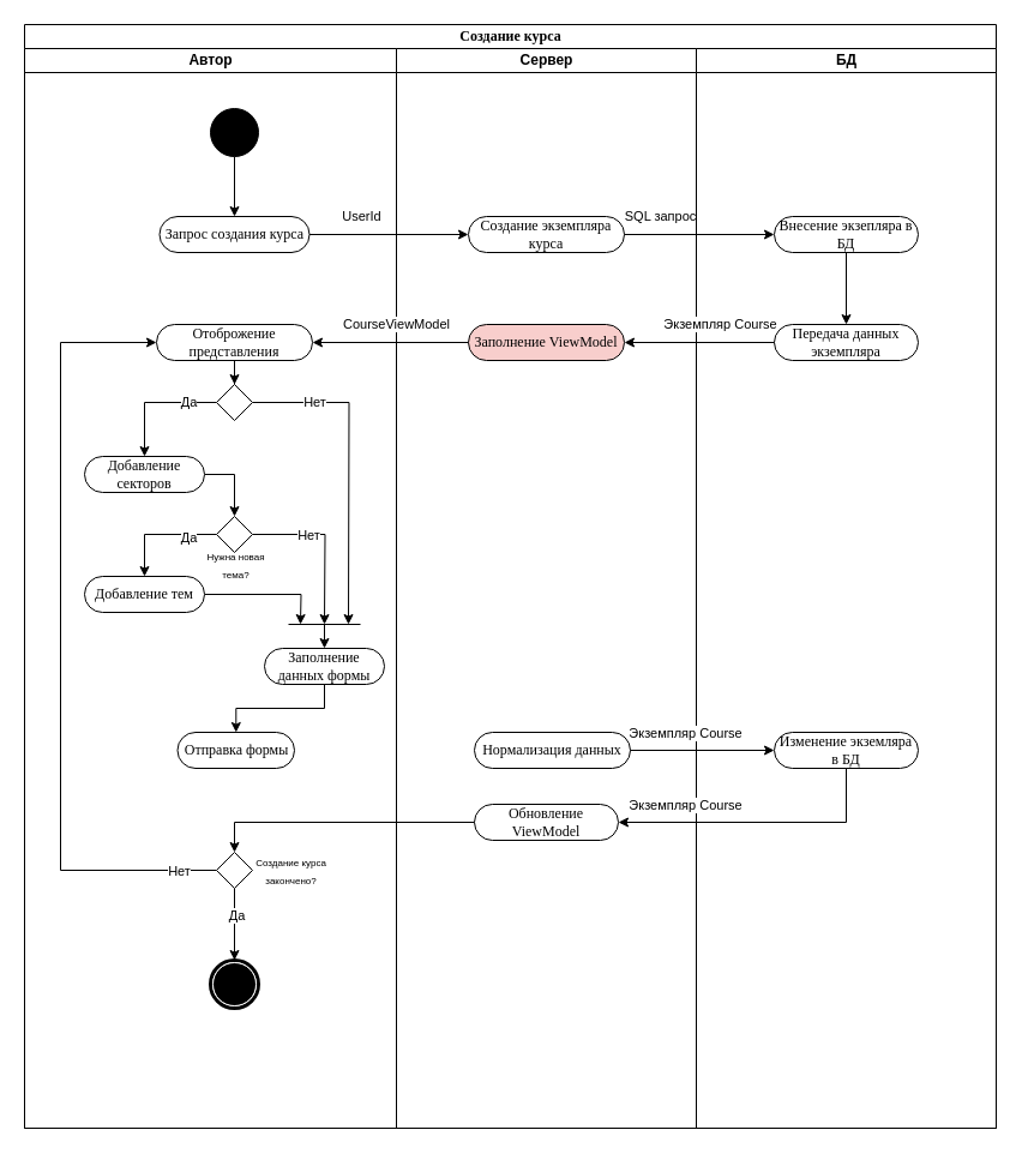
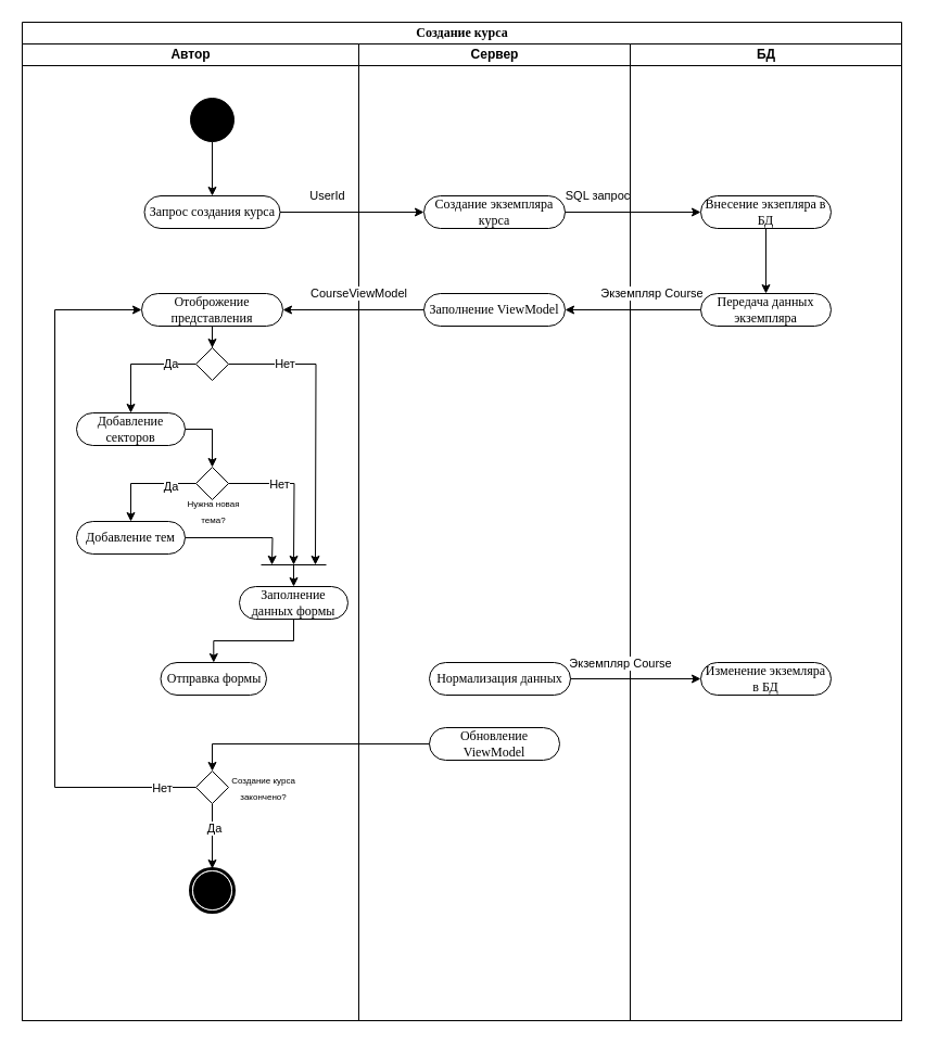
  <mxCell id="0" />
  <mxCell id="1" parent="0" />
  <mxCell id="2" value="Создание курса" style="swimlane;html=1;childLayout=stackLayout;startSize=20;rounded=0;shadow=0;comic=0;labelBackgroundColor=none;strokeWidth=1;fontFamily=Verdana;fontSize=12;align=center;" parent="1" vertex="1"><mxGeometry x="20" y="20" width="810" height="920" as="geometry" /></mxCell>
  <mxCell id="3" value="Автор" style="swimlane;html=1;startSize=20;" parent="2" vertex="1"><mxGeometry y="20" width="310" height="900" as="geometry" /></mxCell>
  <mxCell id="4" style="edgeStyle=orthogonalEdgeStyle;rounded=0;orthogonalLoop=1;jettySize=auto;html=1;entryX=0.5;entryY=0;entryDx=0;entryDy=0;" edge="1" parent="3" source="5" target="7"><mxGeometry relative="1" as="geometry" /></mxCell>
  <mxCell id="5" value="" style="ellipse;whiteSpace=wrap;html=1;rounded=0;shadow=0;comic=0;labelBackgroundColor=none;strokeWidth=1;fillColor=#000000;fontFamily=Verdana;fontSize=12;align=center;" parent="3" vertex="1"><mxGeometry x="155" y="50" width="40" height="40" as="geometry" /></mxCell>
  <mxCell id="6" value="" style="shape=mxgraph.bpmn.shape;html=1;verticalLabelPosition=bottom;labelBackgroundColor=#ffffff;verticalAlign=top;perimeter=ellipsePerimeter;outline=end;symbol=terminate;rounded=0;shadow=0;comic=0;strokeWidth=1;fontFamily=Verdana;fontSize=12;align=center;" parent="3" vertex="1"><mxGeometry x="155" y="760" width="40" height="40" as="geometry" /></mxCell>
  <mxCell id="7" value="Запрос создания курса" style="rounded=1;whiteSpace=wrap;html=1;shadow=0;comic=0;labelBackgroundColor=none;strokeWidth=1;fontFamily=Verdana;fontSize=12;align=center;arcSize=50;" vertex="1" parent="3"><mxGeometry x="112.5" y="140" width="125" height="30" as="geometry" /></mxCell>
  <mxCell id="8" style="edgeStyle=orthogonalEdgeStyle;rounded=0;orthogonalLoop=1;jettySize=auto;html=1;entryX=0.5;entryY=0;entryDx=0;entryDy=0;" edge="1" parent="3" source="9" target="21"><mxGeometry relative="1" as="geometry" /></mxCell>
  <mxCell id="9" value="Отоброжение представления" style="rounded=1;whiteSpace=wrap;html=1;shadow=0;comic=0;labelBackgroundColor=none;strokeWidth=1;fontFamily=Verdana;fontSize=12;align=center;arcSize=50;" vertex="1" parent="3"><mxGeometry x="110" y="230" width="130" height="30" as="geometry" /></mxCell>
  <mxCell id="10" style="edgeStyle=orthogonalEdgeStyle;rounded=0;orthogonalLoop=1;jettySize=auto;html=1;entryX=0.5;entryY=0;entryDx=0;entryDy=0;" edge="1" parent="3" source="11" target="26"><mxGeometry relative="1" as="geometry" /></mxCell>
  <mxCell id="11" value="Добавление секторов" style="rounded=1;whiteSpace=wrap;html=1;shadow=0;comic=0;labelBackgroundColor=none;strokeWidth=1;fontFamily=Verdana;fontSize=12;align=center;arcSize=50;" vertex="1" parent="3"><mxGeometry x="50" y="340" width="100" height="30" as="geometry" /></mxCell>
  <mxCell id="12" style="edgeStyle=orthogonalEdgeStyle;rounded=0;orthogonalLoop=1;jettySize=auto;html=1;" edge="1" parent="3" source="13"><mxGeometry relative="1" as="geometry"><mxPoint x="230" y="480" as="targetPoint" /></mxGeometry></mxCell>
  <mxCell id="13" value="Добавление тем" style="rounded=1;whiteSpace=wrap;html=1;shadow=0;comic=0;labelBackgroundColor=none;strokeWidth=1;fontFamily=Verdana;fontSize=12;align=center;arcSize=50;" vertex="1" parent="3"><mxGeometry x="50" y="440" width="100" height="30" as="geometry" /></mxCell>
  <mxCell id="14" value="Отправка формы" style="rounded=1;whiteSpace=wrap;html=1;shadow=0;comic=0;labelBackgroundColor=none;strokeWidth=1;fontFamily=Verdana;fontSize=12;align=center;arcSize=50;" vertex="1" parent="3"><mxGeometry x="127.5" y="570" width="97.5" height="30" as="geometry" /></mxCell>
  <mxCell id="15" style="edgeStyle=orthogonalEdgeStyle;rounded=0;orthogonalLoop=1;jettySize=auto;html=1;" edge="1" parent="3" source="16" target="14"><mxGeometry relative="1" as="geometry" /></mxCell>
  <mxCell id="16" value="Заполнение данных формы" style="rounded=1;whiteSpace=wrap;html=1;shadow=0;comic=0;labelBackgroundColor=none;strokeWidth=1;fontFamily=Verdana;fontSize=12;align=center;arcSize=50;" vertex="1" parent="3"><mxGeometry x="200" y="500" width="100" height="30" as="geometry" /></mxCell>
  <mxCell id="17" style="edgeStyle=orthogonalEdgeStyle;rounded=0;orthogonalLoop=1;jettySize=auto;html=1;entryX=0.5;entryY=0;entryDx=0;entryDy=0;" edge="1" parent="3" source="21" target="11"><mxGeometry relative="1" as="geometry" /></mxCell>
  <mxCell id="18" value="Да" style="edgeLabel;html=1;align=center;verticalAlign=middle;resizable=0;points=[];" vertex="1" connectable="0" parent="17"><mxGeometry x="-0.535" y="-1" relative="1" as="geometry"><mxPoint as="offset" /></mxGeometry></mxCell>
  <mxCell id="19" style="edgeStyle=orthogonalEdgeStyle;rounded=0;orthogonalLoop=1;jettySize=auto;html=1;" edge="1" parent="3" source="21"><mxGeometry relative="1" as="geometry"><mxPoint x="270" y="480" as="targetPoint" /></mxGeometry></mxCell>
  <mxCell id="20" value="Нет" style="edgeLabel;html=1;align=center;verticalAlign=middle;resizable=0;points=[];" vertex="1" connectable="0" parent="19"><mxGeometry x="-0.618" y="1" relative="1" as="geometry"><mxPoint as="offset" /></mxGeometry></mxCell>
  <mxCell id="21" value="" style="rhombus;whiteSpace=wrap;html=1;" vertex="1" parent="3"><mxGeometry x="160" y="280" width="30" height="30" as="geometry" /></mxCell>
  <mxCell id="22" style="edgeStyle=orthogonalEdgeStyle;rounded=0;orthogonalLoop=1;jettySize=auto;html=1;entryX=0.5;entryY=0;entryDx=0;entryDy=0;" edge="1" parent="3" source="26" target="13"><mxGeometry relative="1" as="geometry" /></mxCell>
  <mxCell id="23" value="Да" style="edgeLabel;html=1;align=center;verticalAlign=middle;resizable=0;points=[];" vertex="1" connectable="0" parent="22"><mxGeometry x="-0.498" y="2" relative="1" as="geometry"><mxPoint as="offset" /></mxGeometry></mxCell>
  <mxCell id="24" style="edgeStyle=orthogonalEdgeStyle;rounded=0;orthogonalLoop=1;jettySize=auto;html=1;" edge="1" parent="3" source="26"><mxGeometry relative="1" as="geometry"><mxPoint x="250" y="480" as="targetPoint" /></mxGeometry></mxCell>
  <mxCell id="25" value="Нет" style="edgeLabel;html=1;align=center;verticalAlign=middle;resizable=0;points=[];" vertex="1" connectable="0" parent="24"><mxGeometry x="-0.319" relative="1" as="geometry"><mxPoint as="offset" /></mxGeometry></mxCell>
  <mxCell id="26" value="" style="rhombus;whiteSpace=wrap;html=1;" vertex="1" parent="3"><mxGeometry x="160" y="390" width="30" height="30" as="geometry" /></mxCell>
  <mxCell id="27" value="" style="endArrow=none;html=1;rounded=0;" edge="1" parent="3"><mxGeometry width="50" height="50" relative="1" as="geometry"><mxPoint x="220" y="480" as="sourcePoint" /><mxPoint x="280" y="480" as="targetPoint" /></mxGeometry></mxCell>
  <mxCell id="28" style="edgeStyle=orthogonalEdgeStyle;rounded=0;orthogonalLoop=1;jettySize=auto;html=1;entryX=0;entryY=0.5;entryDx=0;entryDy=0;" edge="1" parent="3" source="32" target="9"><mxGeometry relative="1" as="geometry"><Array as="points"><mxPoint x="30" y="685" /><mxPoint x="30" y="245" /></Array></mxGeometry></mxCell>
  <mxCell id="29" value="Нет" style="edgeLabel;html=1;align=center;verticalAlign=middle;resizable=0;points=[];" vertex="1" connectable="0" parent="28"><mxGeometry x="-0.9" relative="1" as="geometry"><mxPoint as="offset" /></mxGeometry></mxCell>
  <mxCell id="30" style="edgeStyle=orthogonalEdgeStyle;rounded=0;orthogonalLoop=1;jettySize=auto;html=1;entryX=0.5;entryY=0;entryDx=0;entryDy=0;" edge="1" parent="3" source="32" target="6"><mxGeometry relative="1" as="geometry" /></mxCell>
  <mxCell id="31" value="Да" style="edgeLabel;html=1;align=center;verticalAlign=middle;resizable=0;points=[];" vertex="1" connectable="0" parent="30"><mxGeometry x="-0.252" y="1" relative="1" as="geometry"><mxPoint as="offset" /></mxGeometry></mxCell>
  <mxCell id="32" value="" style="rhombus;whiteSpace=wrap;html=1;" vertex="1" parent="3"><mxGeometry x="160" y="670" width="30" height="30" as="geometry" /></mxCell>
  <mxCell id="33" value="" style="endArrow=classic;html=1;rounded=0;entryX=0.5;entryY=0;entryDx=0;entryDy=0;" edge="1" parent="3" target="16"><mxGeometry width="50" height="50" relative="1" as="geometry"><mxPoint x="250" y="480" as="sourcePoint" /><mxPoint x="330" y="360" as="targetPoint" /></mxGeometry></mxCell>
  <mxCell id="34" value="&lt;font style=&quot;font-size: 8px;&quot;&gt;Нужна новая тема?&lt;br&gt;&lt;/font&gt;" style="text;html=1;align=center;verticalAlign=middle;whiteSpace=wrap;rounded=0;" vertex="1" parent="3"><mxGeometry x="143.75" y="420" width="65" height="20" as="geometry" /></mxCell>
  <mxCell id="35" value="&lt;font style=&quot;font-size: 8px;&quot;&gt;Создание курса закончено?&lt;br&gt;&lt;/font&gt;" style="text;html=1;align=center;verticalAlign=middle;whiteSpace=wrap;rounded=0;" vertex="1" parent="3"><mxGeometry x="190" y="675" width="65" height="20" as="geometry" /></mxCell>
  <mxCell id="36" value="Сервер" style="swimlane;html=1;startSize=20;" parent="2" vertex="1"><mxGeometry x="310" y="20" width="250" height="900" as="geometry" /></mxCell>
  <mxCell id="37" value="Создание экземпляра курса" style="rounded=1;whiteSpace=wrap;html=1;shadow=0;comic=0;labelBackgroundColor=none;strokeWidth=1;fontFamily=Verdana;fontSize=12;align=center;arcSize=50;" parent="36" vertex="1"><mxGeometry x="60" y="140" width="130" height="30" as="geometry" /></mxCell>
- <mxCell id="38" value="Заполнение ViewModel" style="rounded=1;whiteSpace=wrap;html=1;shadow=0;comic=0;labelBackgroundColor=none;strokeWidth=1;fontFamily=Verdana;fontSize=12;align=center;arcSize=50;fillColor=#f8cecc;" vertex="1" parent="36"><mxGeometry x="60" y="230" width="130" height="30" as="geometry" /></mxCell>
+ <mxCell id="38" value="Заполнение ViewModel" style="rounded=1;whiteSpace=wrap;html=1;shadow=0;comic=0;labelBackgroundColor=none;strokeWidth=1;fontFamily=Verdana;fontSize=12;align=center;arcSize=50;" vertex="1" parent="36"><mxGeometry x="60" y="230" width="130" height="30" as="geometry" /></mxCell>
  <mxCell id="39" value="Нормализация данных" style="rounded=1;whiteSpace=wrap;html=1;shadow=0;comic=0;labelBackgroundColor=none;strokeWidth=1;fontFamily=Verdana;fontSize=12;align=center;arcSize=50;" vertex="1" parent="36"><mxGeometry x="65" y="570" width="130" height="30" as="geometry" /></mxCell>
  <mxCell id="40" value="Обновление ViewModel" style="rounded=1;whiteSpace=wrap;html=1;shadow=0;comic=0;labelBackgroundColor=none;strokeWidth=1;fontFamily=Verdana;fontSize=12;align=center;arcSize=50;" vertex="1" parent="36"><mxGeometry x="65" y="630" width="120" height="30" as="geometry" /></mxCell>
  <mxCell id="41" value="БД" style="swimlane;html=1;startSize=20;" parent="2" vertex="1"><mxGeometry x="560" y="20" width="250" height="900" as="geometry" /></mxCell>
  <mxCell id="42" style="edgeStyle=orthogonalEdgeStyle;rounded=0;orthogonalLoop=1;jettySize=auto;html=1;entryX=0.5;entryY=0;entryDx=0;entryDy=0;" edge="1" parent="41" source="43" target="45"><mxGeometry relative="1" as="geometry" /></mxCell>
  <mxCell id="43" value="Внесение экзепляра в БД" style="rounded=1;whiteSpace=wrap;html=1;shadow=0;comic=0;labelBackgroundColor=none;strokeWidth=1;fontFamily=Verdana;fontSize=12;align=center;arcSize=50;" vertex="1" parent="41"><mxGeometry x="65" y="140" width="120" height="30" as="geometry" /></mxCell>
  <mxCell id="44" value="Изменение экземляра в БД" style="rounded=1;whiteSpace=wrap;html=1;shadow=0;comic=0;labelBackgroundColor=none;strokeWidth=1;fontFamily=Verdana;fontSize=12;align=center;arcSize=50;" vertex="1" parent="41"><mxGeometry x="65" y="570" width="120" height="30" as="geometry" /></mxCell>
  <mxCell id="45" value="Передача данных экземпляра" style="rounded=1;whiteSpace=wrap;html=1;shadow=0;comic=0;labelBackgroundColor=none;strokeWidth=1;fontFamily=Verdana;fontSize=12;align=center;arcSize=50;" vertex="1" parent="41"><mxGeometry x="65" y="230" width="120" height="30" as="geometry" /></mxCell>
  <mxCell id="46" value="UserId" style="edgeStyle=orthogonalEdgeStyle;rounded=0;orthogonalLoop=1;jettySize=auto;html=1;entryX=0;entryY=0.5;entryDx=0;entryDy=0;" edge="1" parent="2" source="7" target="37"><mxGeometry x="-0.358" y="15" relative="1" as="geometry"><mxPoint as="offset" /></mxGeometry></mxCell>
  <mxCell id="47" value="SQL запрос" style="edgeStyle=orthogonalEdgeStyle;rounded=0;orthogonalLoop=1;jettySize=auto;html=1;entryX=0;entryY=0.5;entryDx=0;entryDy=0;" edge="1" parent="2" source="37" target="43"><mxGeometry x="-0.515" y="15" relative="1" as="geometry"><mxPoint as="offset" /></mxGeometry></mxCell>
  <mxCell id="48" value="Экземпляр Course" style="edgeStyle=orthogonalEdgeStyle;rounded=0;orthogonalLoop=1;jettySize=auto;html=1;" edge="1" parent="2" source="45" target="38"><mxGeometry x="-0.28" y="-15" relative="1" as="geometry"><mxPoint as="offset" /></mxGeometry></mxCell>
  <mxCell id="49" value="CourseViewModel" style="edgeStyle=orthogonalEdgeStyle;rounded=0;orthogonalLoop=1;jettySize=auto;html=1;entryX=1;entryY=0.5;entryDx=0;entryDy=0;" edge="1" parent="2" source="38" target="9"><mxGeometry x="-0.077" y="-15" relative="1" as="geometry"><mxPoint as="offset" /></mxGeometry></mxCell>
  <mxCell id="50" style="edgeStyle=orthogonalEdgeStyle;rounded=0;orthogonalLoop=1;jettySize=auto;html=1;entryX=0;entryY=0.5;entryDx=0;entryDy=0;" edge="1" parent="2" source="39" target="44"><mxGeometry relative="1" as="geometry" /></mxCell>
  <mxCell id="51" value="Экземпляр Course" style="edgeLabel;html=1;align=center;verticalAlign=middle;resizable=0;points=[];" vertex="1" connectable="0" parent="50"><mxGeometry x="-0.548" relative="1" as="geometry"><mxPoint x="18" y="-15" as="offset" /></mxGeometry></mxCell>
- <mxCell id="52" style="edgeStyle=orthogonalEdgeStyle;rounded=0;orthogonalLoop=1;jettySize=auto;html=1;entryX=1;entryY=0.5;entryDx=0;entryDy=0;" edge="1" parent="2" source="44" target="40"><mxGeometry relative="1" as="geometry"><Array as="points"><mxPoint x="685" y="665" /></Array></mxGeometry></mxCell>
- <mxCell id="53" value="Экземпляр Course" style="edgeLabel;html=1;align=center;verticalAlign=middle;resizable=0;points=[];" vertex="1" connectable="0" parent="52"><mxGeometry x="0.543" relative="1" as="geometry"><mxPoint x="1" y="-15" as="offset" /></mxGeometry></mxCell>
  <mxCell id="54" style="edgeStyle=orthogonalEdgeStyle;rounded=0;orthogonalLoop=1;jettySize=auto;html=1;entryX=0.5;entryY=0;entryDx=0;entryDy=0;" edge="1" parent="2" source="40" target="32"><mxGeometry relative="1" as="geometry" /></mxCell>
